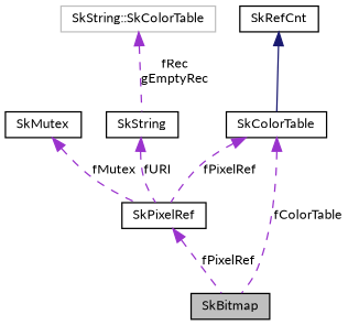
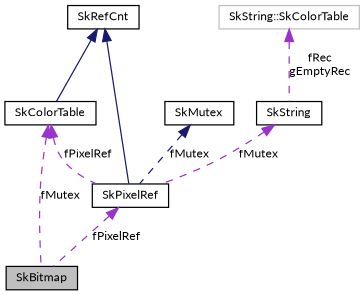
  digraph {
    fontname=Lato
    node [color=black fillcolor=white fontname=Lato fontsize=10 shape=record style=filled]
    edge [color=darkorchid3 dir=back fontname=Lato fontsize=10 labelfontname=FreeSans labelfontsize=10 style=dashed]
    n1 [fillcolor=grey75 fontcolor=black height=0.2 label=SkBitmap width=0.4]
    n2 [height=0.2 label=SkColorTable width=0.4]
    n3 [height=0.2 label=SkPixelRef width=0.4]
    n4 [height=0.2 label=SkRefCnt width=0.4]
    n5 [height=0.2 label=SkMutex width=0.4]
    n6 [height=0.2 label=SkString width=0.4]
    n7 [color=grey75 height=0.2 label="SkString::SkColorTable" width=0.4]
-   n2 -> n1 [label=fColorTable]
+   n2 -> n1 [label=fMutex]
    n2 -> n3 [label=fPixelRef]
    n3 -> n1 [label=fPixelRef]
    n4 -> n2 [color=midnightblue style=solid]
-   n5 -> n3 [label=fMutex]
-   n6 -> n3 [label=fURI]
+   n4 -> n3 [color=midnightblue style=solid]
+   n5 -> n3 [color=midnightblue label=fMutex]
+   n6 -> n3 [label=fMutex]
    n7 -> n6 [label="fRec\ngEmptyRec"]
  }
